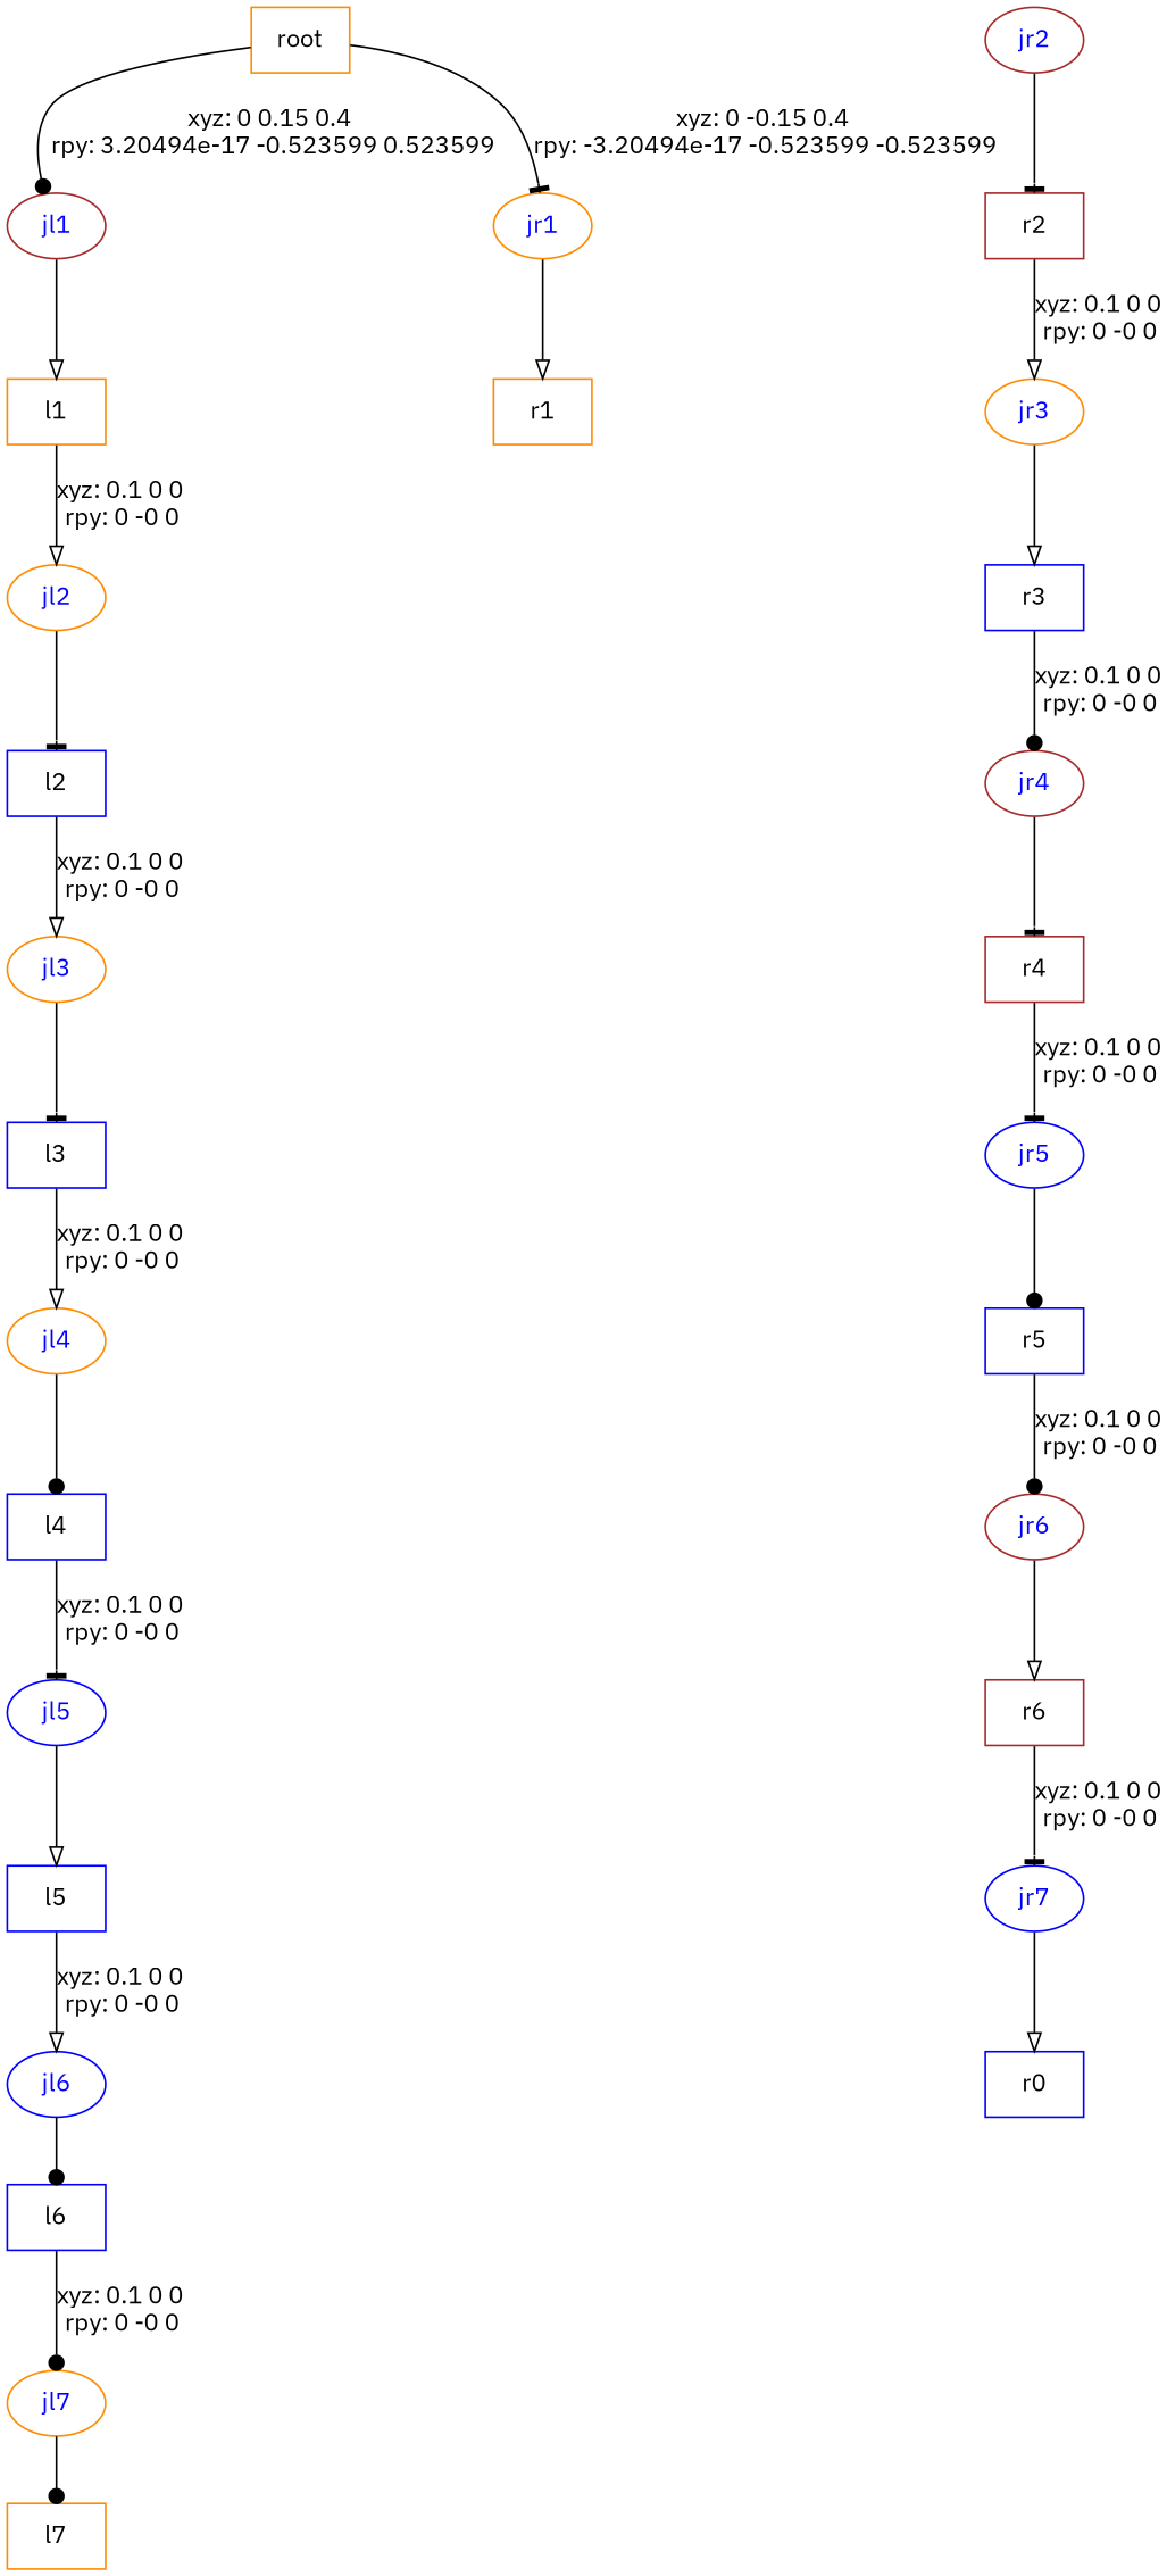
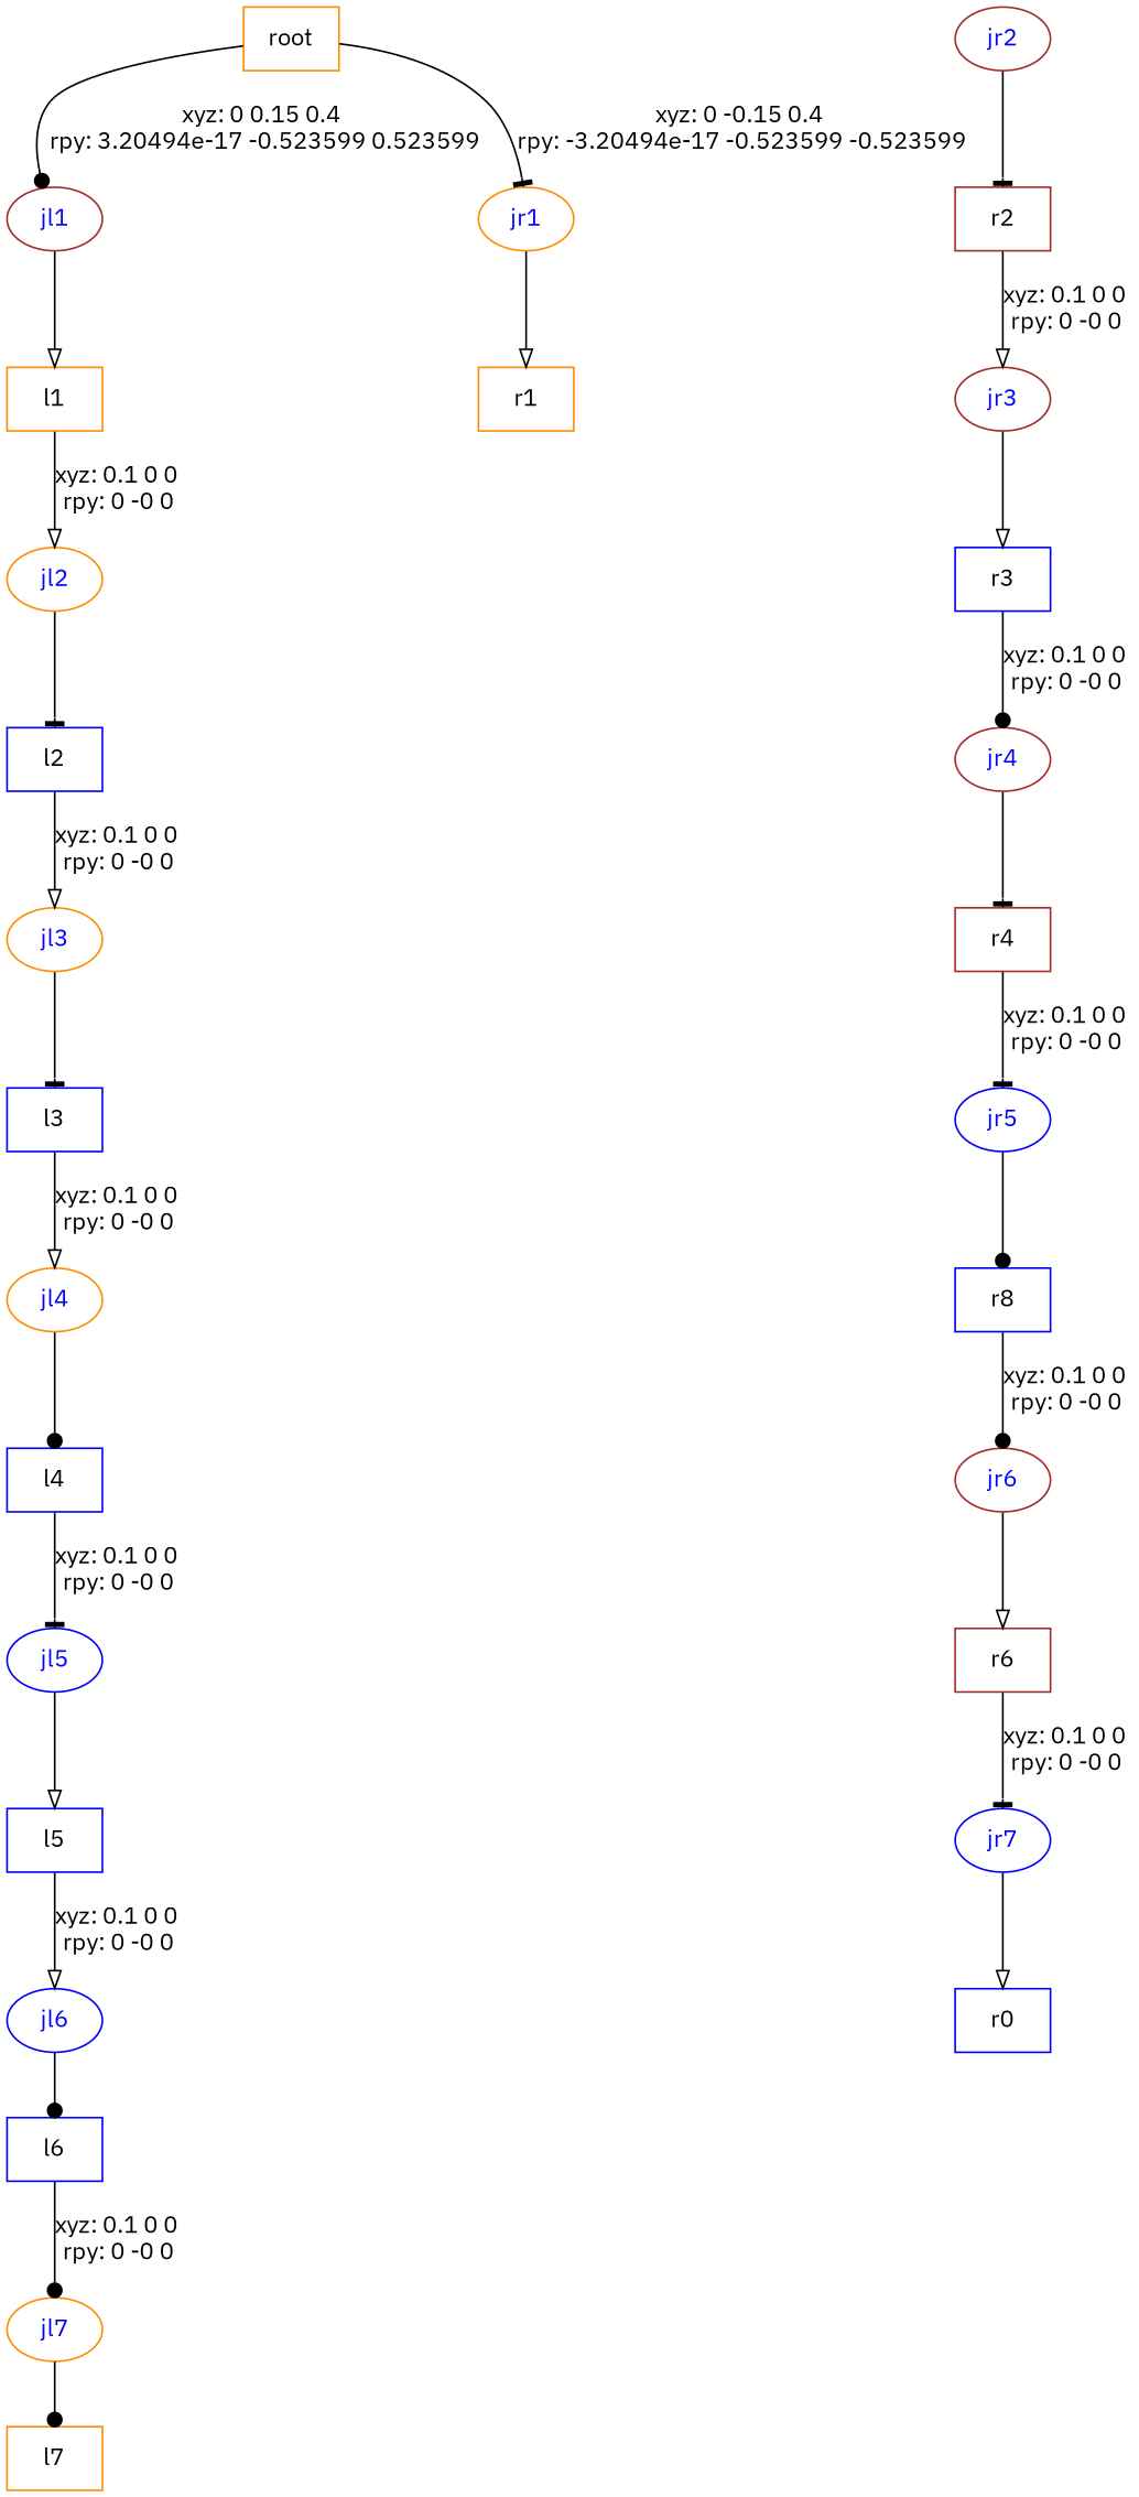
  digraph {
    fontname="IBM Plex Sans"
    node [color=blue fontname="IBM Plex Sans" shape=box]
    edge [arrowhead=onormal fontname="IBM Plex Sans"]
    n1 [color=darkorange label=root]
    jl1 [color=brown fontcolor=blue shape=ellipse]
    jr1 [color=darkorange fontcolor=blue shape=ellipse]
    n4 [color=darkorange label=l1]
    n5 [color=darkorange label=r1]
    jl2 [color=darkorange fontcolor=blue shape=ellipse]
    n7 [label=l2]
    jl3 [color=darkorange fontcolor=blue shape=ellipse]
    n9 [label=l3]
    jl4 [color=darkorange fontcolor=blue shape=ellipse]
    n11 [label=l4]
    jl5 [fontcolor=blue shape=ellipse]
    n13 [label=l5]
    jl6 [fontcolor=blue shape=ellipse]
    n15 [label=l6]
    jl7 [color=darkorange fontcolor=blue shape=ellipse]
    n17 [color=darkorange label=l7]
    jr2 [color=brown fontcolor=blue shape=ellipse]
    n19 [color=brown label=r2]
-   jr3 [color=darkorange fontcolor=blue shape=ellipse]
+   jr3 [color=brown fontcolor=blue shape=ellipse]
    n21 [label=r3]
    jr4 [color=brown fontcolor=blue shape=ellipse]
    n23 [color=brown label=r4]
    jr5 [fontcolor=blue shape=ellipse]
-   n25 [label=r5]
+   n25 [label=r8]
    jr6 [color=brown fontcolor=blue shape=ellipse]
    n27 [color=brown label=r6]
    jr7 [fontcolor=blue shape=ellipse]
    n29 [label=r0]
    n1 -> jl1 [arrowhead=dot label="xyz: 0 0.15 0.4 \nrpy: 3.20494e-17 -0.523599 0.523599"]
    n1 -> jr1 [arrowhead=tee label="xyz: 0 -0.15 0.4 \nrpy: -3.20494e-17 -0.523599 -0.523599"]
    jl1 -> n4
    jr1 -> n5
    n4 -> jl2 [label="xyz: 0.1 0 0 \nrpy: 0 -0 0"]
    jl2 -> n7 [arrowhead=tee]
    n7 -> jl3 [label="xyz: 0.1 0 0 \nrpy: 0 -0 0"]
    jl3 -> n9 [arrowhead=tee]
    n9 -> jl4 [label="xyz: 0.1 0 0 \nrpy: 0 -0 0"]
    jl4 -> n11 [arrowhead=dot]
    n11 -> jl5 [arrowhead=tee label="xyz: 0.1 0 0 \nrpy: 0 -0 0"]
    jl5 -> n13
    n13 -> jl6 [label="xyz: 0.1 0 0 \nrpy: 0 -0 0"]
    jl6 -> n15 [arrowhead=dot]
    n15 -> jl7 [arrowhead=dot label="xyz: 0.1 0 0 \nrpy: 0 -0 0"]
    jl7 -> n17 [arrowhead=dot]
    jr2 -> n19 [arrowhead=tee]
    n19 -> jr3 [label="xyz: 0.1 0 0 \nrpy: 0 -0 0"]
    jr3 -> n21
    n21 -> jr4 [arrowhead=dot label="xyz: 0.1 0 0 \nrpy: 0 -0 0"]
    jr4 -> n23 [arrowhead=tee]
    n23 -> jr5 [arrowhead=tee label="xyz: 0.1 0 0 \nrpy: 0 -0 0"]
    jr5 -> n25 [arrowhead=dot]
    n25 -> jr6 [arrowhead=dot label="xyz: 0.1 0 0 \nrpy: 0 -0 0"]
    jr6 -> n27
    n27 -> jr7 [arrowhead=tee label="xyz: 0.1 0 0 \nrpy: 0 -0 0"]
    jr7 -> n29
  }
